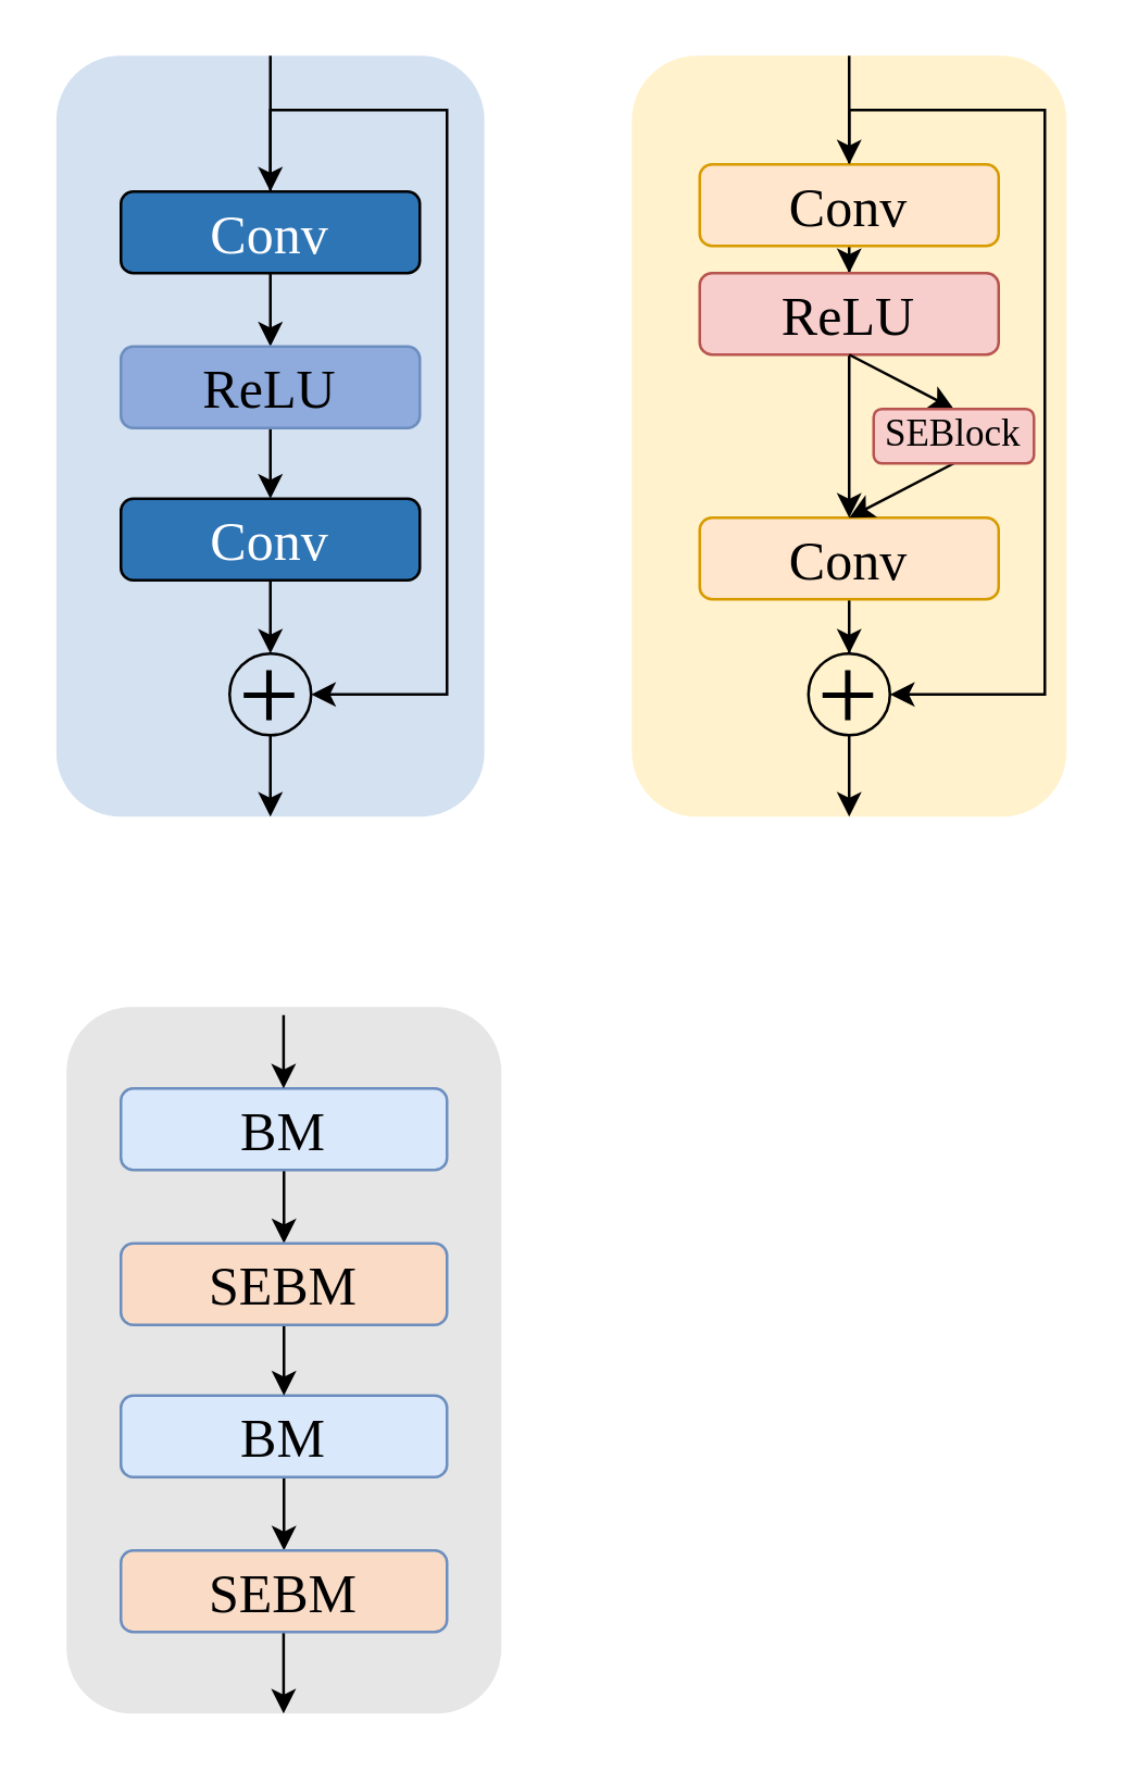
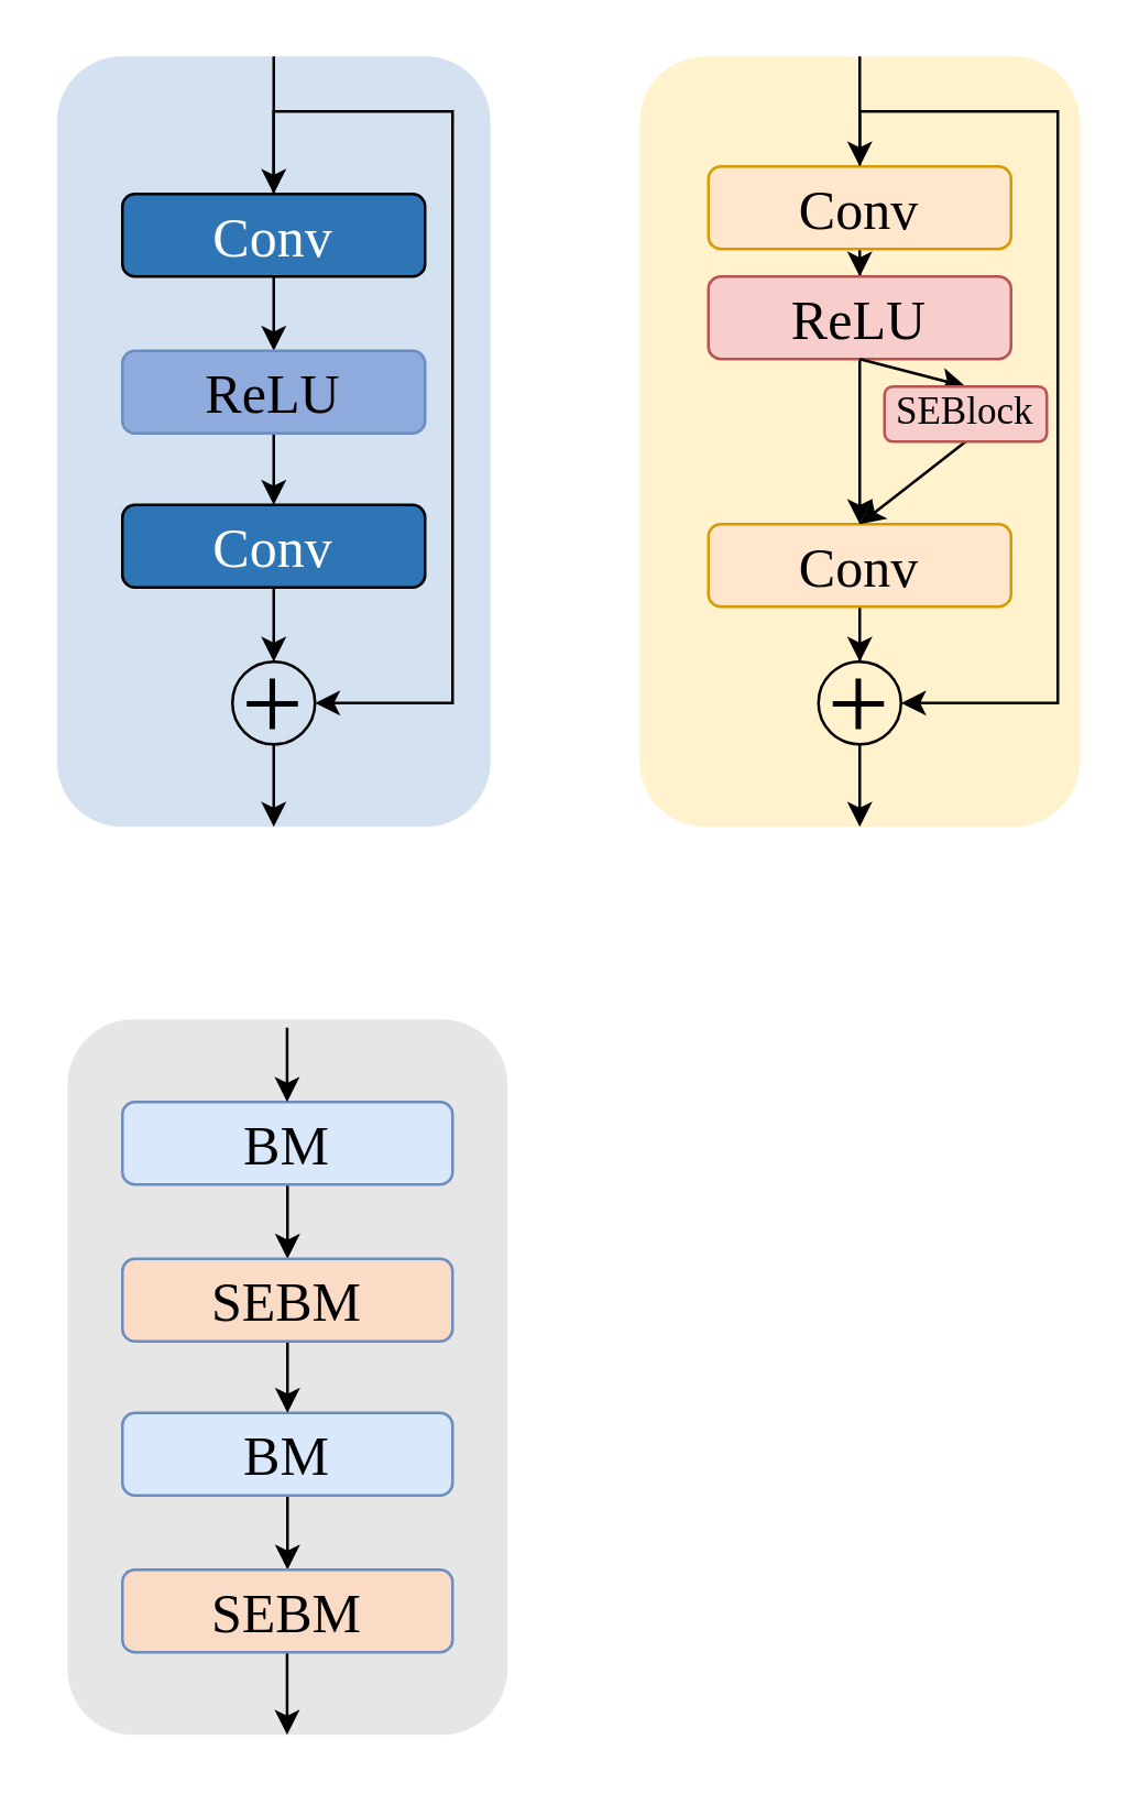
  <mxCell id="0" />
  <mxCell id="1" parent="0" />
  <mxCell id="2" value="" style="rounded=1;whiteSpace=wrap;html=1;fillColor=#D4e1f1;strokeColor=none;" vertex="1" parent="1"><mxGeometry x="20.25" y="20" width="157.5" height="280" as="geometry" /></mxCell>
  <mxCell id="3" style="edgeStyle=orthogonalEdgeStyle;rounded=0;orthogonalLoop=1;jettySize=auto;html=1;entryX=0.5;entryY=0;entryDx=0;entryDy=0;" edge="1" parent="1" source="5" target="9"><mxGeometry relative="1" as="geometry" /></mxCell>
  <mxCell id="4" style="edgeStyle=orthogonalEdgeStyle;rounded=0;orthogonalLoop=1;jettySize=auto;html=1;exitX=1;exitY=0.5;exitDx=0;exitDy=0;entryX=1;entryY=0.5;entryDx=0;entryDy=0;" edge="1" parent="1" source="5" target="10"><mxGeometry relative="1" as="geometry"><Array as="points"><mxPoint x="99" y="85" /><mxPoint x="99" y="40" /><mxPoint x="164" y="40" /><mxPoint x="164" y="255" /></Array></mxGeometry></mxCell>
  <mxCell id="5" value="&lt;font color=&quot;#ffffff&quot; style=&quot;font-size: 20px;&quot; face=&quot;Times New Roman&quot;&gt;Conv&lt;/font&gt;" style="rounded=1;whiteSpace=wrap;html=1;fillColor=#2e75b6;" vertex="1" parent="1"><mxGeometry x="44" y="70" width="110" height="30" as="geometry" /></mxCell>
  <mxCell id="6" style="edgeStyle=orthogonalEdgeStyle;rounded=0;orthogonalLoop=1;jettySize=auto;html=1;entryX=0.5;entryY=0;entryDx=0;entryDy=0;" edge="1" parent="1" source="7" target="10"><mxGeometry relative="1" as="geometry" /></mxCell>
  <mxCell id="7" value="&lt;font color=&quot;#ffffff&quot; style=&quot;font-size: 20px;&quot; face=&quot;Times New Roman&quot;&gt;Conv&lt;/font&gt;" style="rounded=1;whiteSpace=wrap;html=1;fontSize=20;fillColor=#2e75b6;" vertex="1" parent="1"><mxGeometry x="44" y="183" width="110" height="30" as="geometry" /></mxCell>
  <mxCell id="8" style="edgeStyle=orthogonalEdgeStyle;rounded=0;orthogonalLoop=1;jettySize=auto;html=1;entryX=0.5;entryY=0;entryDx=0;entryDy=0;" edge="1" parent="1" source="9" target="7"><mxGeometry relative="1" as="geometry" /></mxCell>
  <mxCell id="9" value="&lt;font style=&quot;font-size: 20px;&quot; face=&quot;Times New Roman&quot;&gt;ReLU&lt;/font&gt;" style="rounded=1;whiteSpace=wrap;html=1;fillColor=#8faadc;strokeColor=#6c8ebf;" vertex="1" parent="1"><mxGeometry x="44" y="127" width="110" height="30" as="geometry" /></mxCell>
  <mxCell id="10" value="&lt;font face=&quot;Times New Roman&quot; style=&quot;font-size: 40px;&quot;&gt;+&lt;/font&gt;" style="ellipse;whiteSpace=wrap;html=1;aspect=fixed;fillColor=none;" vertex="1" parent="1"><mxGeometry x="84" y="240" width="30" height="30" as="geometry" /></mxCell>
  <mxCell id="11" value="" style="rounded=1;whiteSpace=wrap;html=1;fillColor=#E6E6E6;strokeColor=none;" vertex="1" parent="1"><mxGeometry x="24" y="370" width="160" height="260" as="geometry" /></mxCell>
  <mxCell id="12" style="edgeStyle=orthogonalEdgeStyle;rounded=0;orthogonalLoop=1;jettySize=auto;html=1;entryX=0.5;entryY=0;entryDx=0;entryDy=0;" edge="1" parent="1" source="13" target="17"><mxGeometry relative="1" as="geometry" /></mxCell>
  <mxCell id="13" value="&lt;font style=&quot;font-size: 20px;&quot; face=&quot;Times New Roman&quot;&gt;BM&lt;/font&gt;" style="rounded=1;whiteSpace=wrap;html=1;fillColor=#dae8fc;strokeColor=#6c8ebf;" vertex="1" parent="1"><mxGeometry x="44" y="400" width="120" height="30" as="geometry" /></mxCell>
  <mxCell id="14" style="edgeStyle=orthogonalEdgeStyle;rounded=0;orthogonalLoop=1;jettySize=auto;html=1;entryX=0.5;entryY=0;entryDx=0;entryDy=0;" edge="1" parent="1" source="15" target="19"><mxGeometry relative="1" as="geometry" /></mxCell>
  <mxCell id="15" value="&lt;font style=&quot;font-size: 20px;&quot; face=&quot;Times New Roman&quot;&gt;BM&lt;/font&gt;" style="rounded=1;whiteSpace=wrap;html=1;fontSize=20;fillColor=#dae8fc;strokeColor=#6c8ebf;" vertex="1" parent="1"><mxGeometry x="44" y="513" width="120" height="30" as="geometry" /></mxCell>
  <mxCell id="16" style="edgeStyle=orthogonalEdgeStyle;rounded=0;orthogonalLoop=1;jettySize=auto;html=1;entryX=0.5;entryY=0;entryDx=0;entryDy=0;" edge="1" parent="1" source="17" target="15"><mxGeometry relative="1" as="geometry" /></mxCell>
  <mxCell id="17" value="&lt;font style=&quot;font-size: 20px;&quot; face=&quot;Times New Roman&quot;&gt;SEBM&lt;/font&gt;" style="rounded=1;whiteSpace=wrap;html=1;fillColor=#fadbc6;strokeColor=#6c8ebf;" vertex="1" parent="1"><mxGeometry x="44" y="457" width="120" height="30" as="geometry" /></mxCell>
  <mxCell id="18" style="edgeStyle=orthogonalEdgeStyle;rounded=0;orthogonalLoop=1;jettySize=auto;html=1;" edge="1" parent="1"><mxGeometry relative="1" as="geometry"><mxPoint x="103.86" y="630" as="targetPoint" /><mxPoint x="103.86" y="600" as="sourcePoint" /></mxGeometry></mxCell>
  <mxCell id="19" value="&lt;font style=&quot;font-size: 20px;&quot; face=&quot;Times New Roman&quot;&gt;SEBM&lt;/font&gt;" style="rounded=1;whiteSpace=wrap;html=1;fillColor=#fadbc6;strokeColor=#6c8ebf;" vertex="1" parent="1"><mxGeometry x="44" y="570" width="120" height="30" as="geometry" /></mxCell>
  <mxCell id="20" style="edgeStyle=orthogonalEdgeStyle;rounded=0;orthogonalLoop=1;jettySize=auto;html=1;entryX=0.5;entryY=0;entryDx=0;entryDy=0;" edge="1" parent="1"><mxGeometry relative="1" as="geometry"><mxPoint x="103.86" y="373" as="sourcePoint" /><mxPoint x="103.86" y="400" as="targetPoint" /></mxGeometry></mxCell>
  <mxCell id="21" value="" style="endArrow=classic;html=1;rounded=0;exitX=0.5;exitY=0;exitDx=0;exitDy=0;entryX=0.5;entryY=0;entryDx=0;entryDy=0;" edge="1" parent="1" source="2" target="5"><mxGeometry width="50" height="50" relative="1" as="geometry"><mxPoint x="84" y="90" as="sourcePoint" /><mxPoint x="134" y="40" as="targetPoint" /></mxGeometry></mxCell>
  <mxCell id="22" value="" style="endArrow=classic;html=1;rounded=0;exitX=0.5;exitY=1;exitDx=0;exitDy=0;entryX=0.5;entryY=1;entryDx=0;entryDy=0;" edge="1" parent="1" source="10" target="2"><mxGeometry width="50" height="50" relative="1" as="geometry"><mxPoint x="54" y="350" as="sourcePoint" /><mxPoint x="104" y="300" as="targetPoint" /></mxGeometry></mxCell>
  <mxCell id="23" value="" style="rounded=1;whiteSpace=wrap;html=1;fillColor=#fff2cc;strokeColor=none;" vertex="1" parent="1"><mxGeometry x="232" y="20" width="160" height="280" as="geometry" /></mxCell>
  <mxCell id="24" style="edgeStyle=orthogonalEdgeStyle;rounded=0;orthogonalLoop=1;jettySize=auto;html=1;entryX=0.5;entryY=0;entryDx=0;entryDy=0;" edge="1" parent="1" source="26" target="30"><mxGeometry relative="1" as="geometry" /></mxCell>
  <mxCell id="25" style="edgeStyle=orthogonalEdgeStyle;rounded=0;orthogonalLoop=1;jettySize=auto;html=1;exitX=1;exitY=0.5;exitDx=0;exitDy=0;entryX=1;entryY=0.5;entryDx=0;entryDy=0;" edge="1" parent="1" source="26" target="31"><mxGeometry relative="1" as="geometry"><Array as="points"><mxPoint x="367" y="85" /><mxPoint x="312" y="85" /><mxPoint x="312" y="40" /><mxPoint x="384" y="40" /><mxPoint x="384" y="255" /></Array></mxGeometry></mxCell>
  <mxCell id="26" value="&lt;font style=&quot;font-size: 20px;&quot; face=&quot;Times New Roman&quot;&gt;Conv&lt;/font&gt;" style="rounded=1;whiteSpace=wrap;html=1;fillColor=#ffe6cc;strokeColor=#d79b00;" vertex="1" parent="1"><mxGeometry x="257" y="60" width="110" height="30" as="geometry" /></mxCell>
  <mxCell id="27" style="edgeStyle=orthogonalEdgeStyle;rounded=0;orthogonalLoop=1;jettySize=auto;html=1;entryX=0.5;entryY=0;entryDx=0;entryDy=0;" edge="1" parent="1" source="28" target="31"><mxGeometry relative="1" as="geometry" /></mxCell>
  <mxCell id="28" value="&lt;font style=&quot;font-size: 20px;&quot; face=&quot;Times New Roman&quot;&gt;Conv&lt;/font&gt;" style="rounded=1;whiteSpace=wrap;html=1;fontSize=20;fillColor=#ffe6cc;strokeColor=#d79b00;" vertex="1" parent="1"><mxGeometry x="257" y="190" width="110" height="30" as="geometry" /></mxCell>
  <mxCell id="29" style="edgeStyle=orthogonalEdgeStyle;rounded=0;orthogonalLoop=1;jettySize=auto;html=1;entryX=0.5;entryY=0;entryDx=0;entryDy=0;" edge="1" parent="1" source="30" target="28"><mxGeometry relative="1" as="geometry" /></mxCell>
  <mxCell id="30" value="&lt;font style=&quot;font-size: 20px;&quot; face=&quot;Times New Roman&quot;&gt;ReLU&lt;/font&gt;" style="rounded=1;whiteSpace=wrap;html=1;fillColor=#f8cecc;strokeColor=#b85450;" vertex="1" parent="1"><mxGeometry x="257" y="100" width="110" height="30" as="geometry" /></mxCell>
  <mxCell id="31" value="&lt;font face=&quot;Times New Roman&quot; style=&quot;font-size: 40px;&quot;&gt;+&lt;/font&gt;" style="ellipse;whiteSpace=wrap;html=1;aspect=fixed;fillColor=none;" vertex="1" parent="1"><mxGeometry x="297" y="240" width="30" height="30" as="geometry" /></mxCell>
  <mxCell id="32" value="" style="endArrow=classic;html=1;rounded=0;entryX=0.5;entryY=0;entryDx=0;entryDy=0;" edge="1" parent="1" target="34"><mxGeometry width="50" height="50" relative="1" as="geometry"><mxPoint x="312" y="130" as="sourcePoint" /><mxPoint x="344" y="150" as="targetPoint" /></mxGeometry></mxCell>
  <mxCell id="33" value="" style="endArrow=classic;html=1;rounded=0;entryX=0.5;entryY=0;entryDx=0;entryDy=0;exitX=0.5;exitY=1;exitDx=0;exitDy=0;" edge="1" parent="1" source="34" target="28"><mxGeometry width="50" height="50" relative="1" as="geometry"><mxPoint x="344" y="170" as="sourcePoint" /><mxPoint x="346" y="170" as="targetPoint" /></mxGeometry></mxCell>
- <mxCell id="34" value="&lt;font style=&quot;font-size: 14px;&quot; face=&quot;Times New Roman&quot;&gt;SEBlock&lt;/font&gt;" style="rounded=1;whiteSpace=wrap;html=1;fillColor=#f8cecc;strokeColor=#b85450;" vertex="1" parent="1"><mxGeometry x="321" y="150" width="59" height="20" as="geometry" /></mxCell>
+ <mxCell id="34" value="&lt;font style=&quot;font-size: 14px;&quot; face=&quot;Times New Roman&quot;&gt;SEBlock&lt;/font&gt;" style="rounded=1;whiteSpace=wrap;html=1;fillColor=#f8cecc;strokeColor=#b85450;" vertex="1" parent="1"><mxGeometry x="321" y="140" width="59" height="20" as="geometry" /></mxCell>
  <mxCell id="35" value="" style="endArrow=classic;html=1;rounded=0;entryX=0.5;entryY=1;entryDx=0;entryDy=0;exitX=0.5;exitY=1;exitDx=0;exitDy=0;" edge="1" parent="1" source="31" target="23"><mxGeometry width="50" height="50" relative="1" as="geometry"><mxPoint x="244" y="210" as="sourcePoint" /><mxPoint x="294" y="160" as="targetPoint" /></mxGeometry></mxCell>
  <mxCell id="36" value="" style="endArrow=classic;html=1;rounded=0;exitX=0.5;exitY=0;exitDx=0;exitDy=0;entryX=0.5;entryY=0;entryDx=0;entryDy=0;" edge="1" parent="1" source="23" target="26"><mxGeometry width="50" height="50" relative="1" as="geometry"><mxPoint x="297" y="-39.68" as="sourcePoint" /><mxPoint x="298.51" y="-50" as="targetPoint" /></mxGeometry></mxCell>
